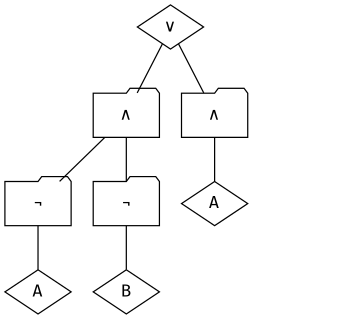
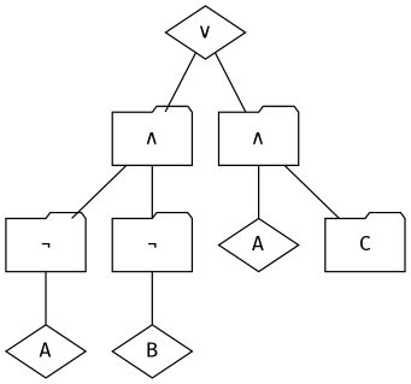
  graph {
    fontname="Fira Sans"
    node [fontname="Fira Sans" shape=folder]
    edge [fontname="Fira Sans"]
    n1 [label="∨" shape=diamond]
    n2 [label="∧"]
    n3 [label="∧"]
    n4 [label="¬"]
    n5 [label="¬"]
    n6 [label=A shape=diamond]
    n7 [label=B shape=diamond]
    n8 [label=A shape=diamond]
+   n9 [label=C]
    n1 -- n2
    n1 -- n3
    n2 -- n4
    n2 -- n5
    n3 -- n8
+   n3 -- n9
    n4 -- n6
    n5 -- n7
  }
